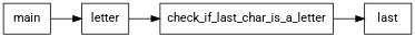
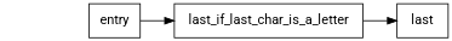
  digraph {
    fontname=Roboto
    rankdir=LR
    node [fontname=Roboto shape=rectangle]
    edge [fontname=Roboto]
-   main
-   entry [label=letter]
-   check_if_last_char_is_a_letter
+   entry
+   check_if_last_char_is_a_letter [label=last_if_last_char_is_a_letter]
    n4 [label=last]
-   main -> entry
    entry -> check_if_last_char_is_a_letter
    check_if_last_char_is_a_letter -> n4
  }
